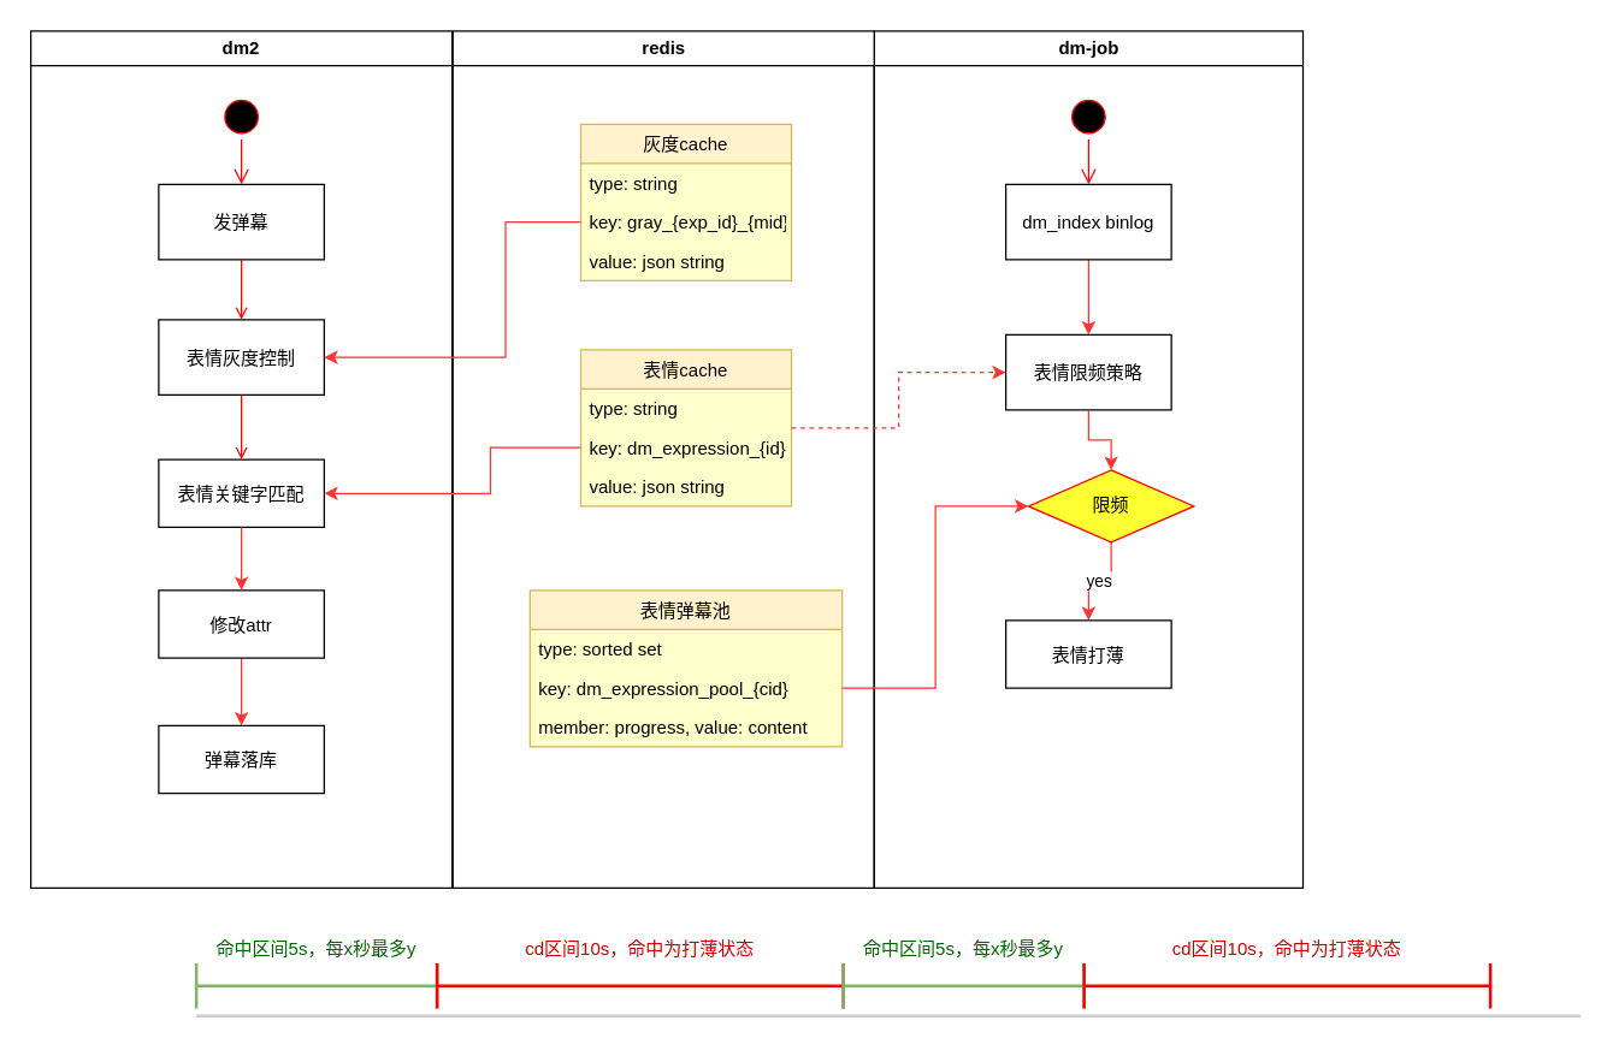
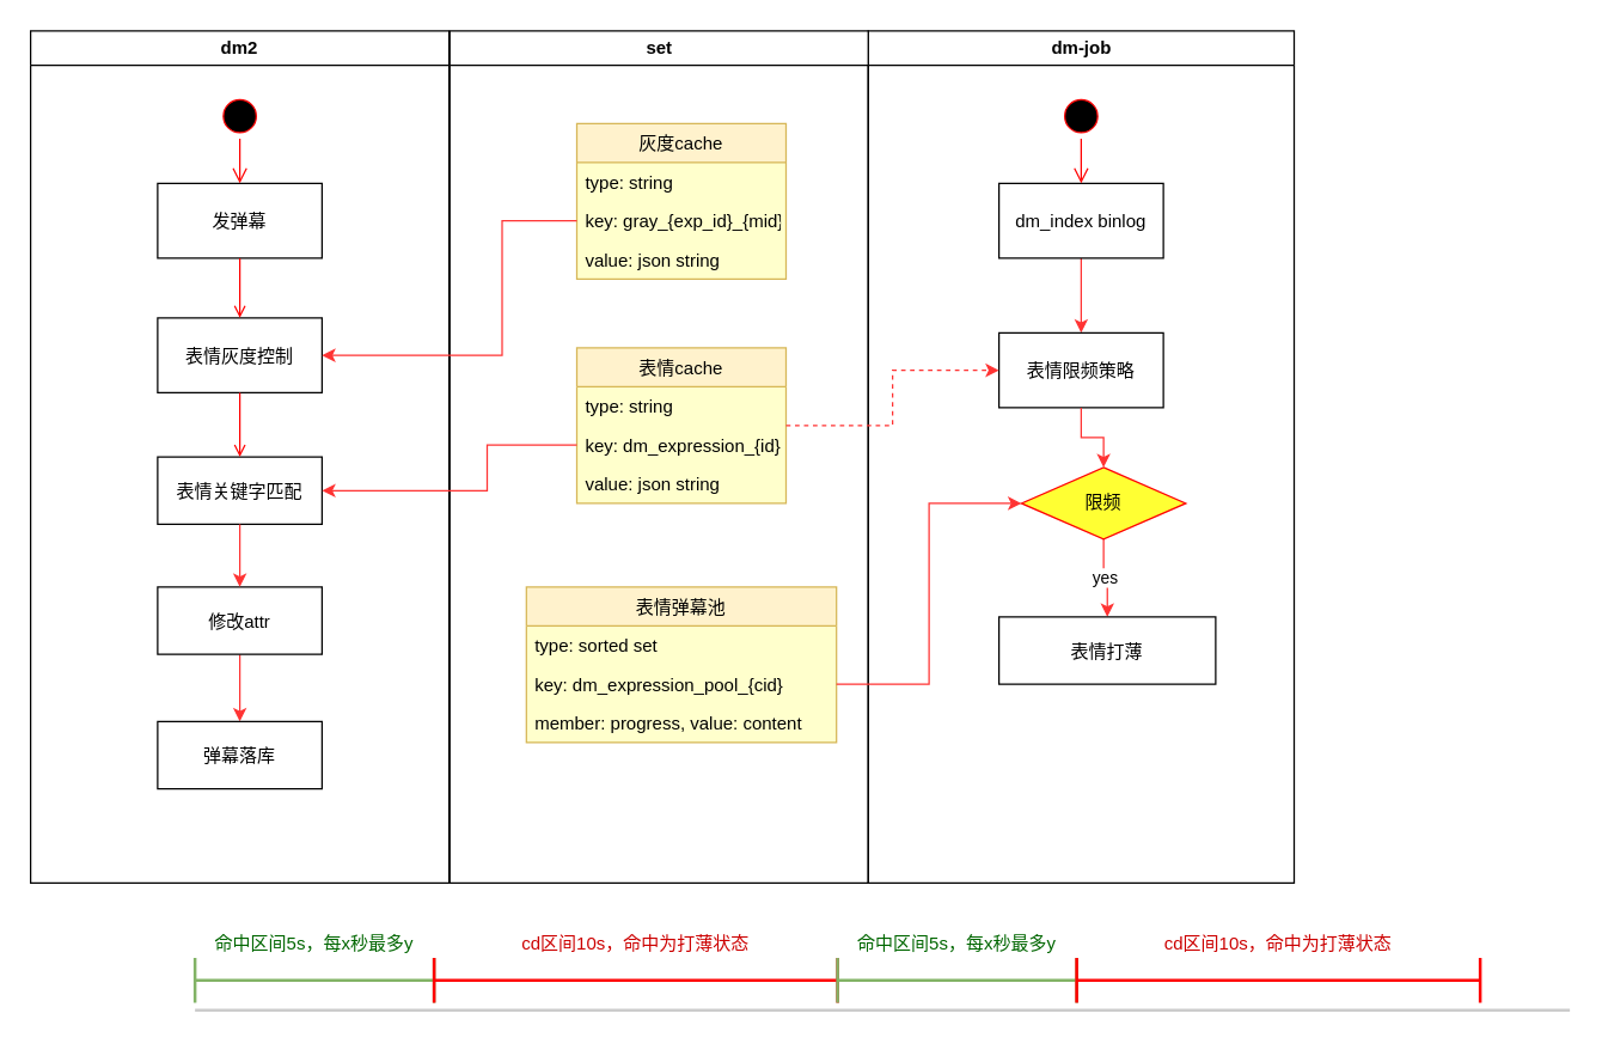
  <mxCell id="0" />
  <mxCell id="1" parent="0" />
  <mxCell id="2" value="dm2" style="swimlane;whiteSpace=wrap" parent="1" vertex="1"><mxGeometry x="20" y="20" width="280" height="570" as="geometry" /></mxCell>
  <mxCell id="3" value="发弹幕" style="" parent="2" vertex="1"><mxGeometry x="85" y="102" width="110" height="50" as="geometry" /></mxCell>
  <mxCell id="4" value="表情灰度控制" style="" parent="2" vertex="1"><mxGeometry x="85" y="192" width="110" height="50" as="geometry" /></mxCell>
  <mxCell id="5" value="" style="endArrow=open;strokeColor=#FF0000;endFill=1;rounded=0" parent="2" source="3" target="4" edge="1"><mxGeometry relative="1" as="geometry" /></mxCell>
  <mxCell id="6" value="表情关键字匹配" style="" parent="2" vertex="1"><mxGeometry x="85" y="285" width="110" height="45" as="geometry" /></mxCell>
  <mxCell id="7" value="" style="endArrow=open;strokeColor=#FF0000;endFill=1;rounded=0" parent="2" source="4" target="6" edge="1"><mxGeometry relative="1" as="geometry" /></mxCell>
  <mxCell id="8" style="edgeStyle=orthogonalEdgeStyle;rounded=0;orthogonalLoop=1;jettySize=auto;html=1;entryX=0.5;entryY=0;entryDx=0;entryDy=0;strokeColor=#FF3333;" parent="2" source="9" target="10" edge="1"><mxGeometry relative="1" as="geometry" /></mxCell>
  <mxCell id="9" value="修改attr" style="" parent="2" vertex="1"><mxGeometry x="85" y="372" width="110" height="45" as="geometry" /></mxCell>
  <mxCell id="10" value="弹幕落库" style="" parent="2" vertex="1"><mxGeometry x="85" y="462" width="110" height="45" as="geometry" /></mxCell>
  <mxCell id="11" value="" style="ellipse;html=1;shape=startState;fillColor=#000000;strokeColor=#ff0000;" parent="2" vertex="1"><mxGeometry x="125" y="42" width="30" height="30" as="geometry" /></mxCell>
  <mxCell id="12" value="" style="edgeStyle=orthogonalEdgeStyle;html=1;verticalAlign=bottom;endArrow=open;endSize=8;strokeColor=#ff0000;entryX=0.5;entryY=0;entryDx=0;entryDy=0;" parent="2" source="11" target="3" edge="1"><mxGeometry relative="1" as="geometry"><mxPoint x="115.5" y="72" as="targetPoint" /></mxGeometry></mxCell>
  <mxCell id="13" style="edgeStyle=orthogonalEdgeStyle;rounded=0;orthogonalLoop=1;jettySize=auto;html=1;strokeColor=#FF3333;entryX=0.5;entryY=0;entryDx=0;entryDy=0;" parent="2" source="6" target="9" edge="1"><mxGeometry relative="1" as="geometry"><mxPoint x="140.5" y="352" as="targetPoint" /></mxGeometry></mxCell>
  <mxCell id="14" value="dm-job" style="swimlane;whiteSpace=wrap" parent="1" vertex="1"><mxGeometry x="580.5" y="20" width="285" height="570" as="geometry" /></mxCell>
  <mxCell id="15" style="edgeStyle=orthogonalEdgeStyle;rounded=0;orthogonalLoop=1;jettySize=auto;html=1;strokeColor=#FF3333;" parent="14" source="16" target="17" edge="1"><mxGeometry relative="1" as="geometry" /></mxCell>
  <mxCell id="16" value="dm_index binlog" style="" parent="14" vertex="1"><mxGeometry x="87.5" y="102" width="110" height="50" as="geometry" /></mxCell>
  <mxCell id="17" value="表情限频策略" style="" parent="14" vertex="1"><mxGeometry x="87.5" y="202" width="110" height="50" as="geometry" /></mxCell>
  <mxCell id="18" value="yes" style="edgeStyle=orthogonalEdgeStyle;rounded=0;orthogonalLoop=1;jettySize=auto;html=1;entryX=0.5;entryY=0;entryDx=0;entryDy=0;strokeColor=#FF3333;" parent="14" source="19" target="20" edge="1"><mxGeometry relative="1" as="geometry" /></mxCell>
  <mxCell id="19" value="限频" style="rhombus;whiteSpace=wrap;html=1;fillColor=#FFFF33;strokeColor=#FF0000;" parent="14" vertex="1"><mxGeometry x="102.5" y="292" width="110" height="48" as="geometry" /></mxCell>
- <mxCell id="20" value="表情打薄" style="" parent="14" vertex="1"><mxGeometry x="87.5" y="392" width="110" height="45" as="geometry" /></mxCell>
+ <mxCell id="20" value="表情打薄" style="" parent="14" vertex="1"><mxGeometry x="87.5" y="392" width="145" height="45" as="geometry" /></mxCell>
  <mxCell id="21" style="edgeStyle=orthogonalEdgeStyle;rounded=0;orthogonalLoop=1;jettySize=auto;html=1;exitX=0.5;exitY=1;exitDx=0;exitDy=0;strokeColor=#FF3333;entryX=0.5;entryY=0;entryDx=0;entryDy=0;" parent="14" source="17" target="19" edge="1"><mxGeometry relative="1" as="geometry"><mxPoint x="-352.5" y="292" as="targetPoint" /></mxGeometry></mxCell>
  <mxCell id="22" value="" style="ellipse;html=1;shape=startState;fillColor=#000000;strokeColor=#ff0000;" parent="14" vertex="1"><mxGeometry x="127.5" y="42" width="30" height="30" as="geometry" /></mxCell>
  <mxCell id="23" value="" style="edgeStyle=orthogonalEdgeStyle;html=1;verticalAlign=bottom;endArrow=open;endSize=8;strokeColor=#ff0000;entryX=0.5;entryY=0;entryDx=0;entryDy=0;" parent="14" source="22" target="16" edge="1"><mxGeometry relative="1" as="geometry"><mxPoint x="142.5" y="102" as="targetPoint" /></mxGeometry></mxCell>
- <mxCell id="24" value="redis" style="swimlane;whiteSpace=wrap" parent="1" vertex="1"><mxGeometry x="300.5" y="20" width="280" height="570" as="geometry" /></mxCell>
+ <mxCell id="24" value="set" style="swimlane;whiteSpace=wrap" parent="1" vertex="1"><mxGeometry x="300.5" y="20" width="280" height="570" as="geometry" /></mxCell>
  <mxCell id="25" value="表情cache" style="swimlane;fontStyle=0;childLayout=stackLayout;horizontal=1;startSize=26;horizontalStack=0;resizeParent=1;resizeParentMax=0;resizeLast=0;collapsible=1;marginBottom=0;fillColor=#fff2cc;strokeColor=#d6b656;rounded=0;shadow=0;swimlaneFillColor=#FFFFCC;glass=0;sketch=0;" parent="24" vertex="1"><mxGeometry x="85" y="212" width="140" height="104" as="geometry" /></mxCell>
  <mxCell id="26" value="type: string" style="text;strokeColor=none;fillColor=none;align=left;verticalAlign=top;spacingLeft=4;spacingRight=4;overflow=hidden;rotatable=0;points=[[0,0.5],[1,0.5]];portConstraint=eastwest;" parent="25" vertex="1"><mxGeometry y="26" width="140" height="26" as="geometry" /></mxCell>
  <mxCell id="27" value="key: dm_expression_{id}" style="text;strokeColor=none;fillColor=none;align=left;verticalAlign=top;spacingLeft=4;spacingRight=4;overflow=hidden;rotatable=0;points=[[0,0.5],[1,0.5]];portConstraint=eastwest;" parent="25" vertex="1"><mxGeometry y="52" width="140" height="26" as="geometry" /></mxCell>
  <mxCell id="28" value="value: json string" style="text;strokeColor=none;fillColor=none;align=left;verticalAlign=top;spacingLeft=4;spacingRight=4;overflow=hidden;rotatable=0;points=[[0,0.5],[1,0.5]];portConstraint=eastwest;" parent="25" vertex="1"><mxGeometry y="78" width="140" height="26" as="geometry" /></mxCell>
  <mxCell id="29" value="表情弹幕池" style="swimlane;fontStyle=0;childLayout=stackLayout;horizontal=1;startSize=26;horizontalStack=0;resizeParent=1;resizeParentMax=0;resizeLast=0;collapsible=1;marginBottom=0;fillColor=#fff2cc;strokeColor=#d6b656;glass=0;shadow=0;rounded=0;sketch=0;swimlaneFillColor=#FFFFCC;" parent="24" vertex="1"><mxGeometry x="51.25" y="372" width="207.5" height="104" as="geometry"><mxRectangle x="62.5" y="233" width="90" height="26" as="alternateBounds" /></mxGeometry></mxCell>
  <mxCell id="30" value="type: sorted set" style="text;strokeColor=none;fillColor=none;align=left;verticalAlign=top;spacingLeft=4;spacingRight=4;overflow=hidden;rotatable=0;points=[[0,0.5],[1,0.5]];portConstraint=eastwest;" parent="29" vertex="1"><mxGeometry y="26" width="207.5" height="26" as="geometry" /></mxCell>
  <mxCell id="31" value="key: dm_expression_pool_{cid}" style="text;strokeColor=none;fillColor=none;align=left;verticalAlign=top;spacingLeft=4;spacingRight=4;overflow=hidden;rotatable=0;points=[[0,0.5],[1,0.5]];portConstraint=eastwest;" parent="29" vertex="1"><mxGeometry y="52" width="207.5" height="26" as="geometry" /></mxCell>
  <mxCell id="32" value="member: progress, value: content" style="text;strokeColor=none;fillColor=none;align=left;verticalAlign=top;spacingLeft=4;spacingRight=4;overflow=hidden;rotatable=0;points=[[0,0.5],[1,0.5]];portConstraint=eastwest;" parent="29" vertex="1"><mxGeometry y="78" width="207.5" height="26" as="geometry" /></mxCell>
  <mxCell id="33" value="灰度cache" style="swimlane;fontStyle=0;childLayout=stackLayout;horizontal=1;startSize=26;horizontalStack=0;resizeParent=1;resizeParentMax=0;resizeLast=0;collapsible=1;marginBottom=0;fillColor=#fff2cc;strokeColor=#d6b656;rounded=0;shadow=0;swimlaneFillColor=#FFFFCC;glass=0;sketch=0;" parent="24" vertex="1"><mxGeometry x="85" y="62" width="140" height="104" as="geometry" /></mxCell>
  <mxCell id="34" value="type: string" style="text;strokeColor=none;fillColor=none;align=left;verticalAlign=top;spacingLeft=4;spacingRight=4;overflow=hidden;rotatable=0;points=[[0,0.5],[1,0.5]];portConstraint=eastwest;" parent="33" vertex="1"><mxGeometry y="26" width="140" height="26" as="geometry" /></mxCell>
  <mxCell id="35" value="key: gray_{exp_id}_{mid}" style="text;strokeColor=none;fillColor=none;align=left;verticalAlign=top;spacingLeft=4;spacingRight=4;overflow=hidden;rotatable=0;points=[[0,0.5],[1,0.5]];portConstraint=eastwest;" parent="33" vertex="1"><mxGeometry y="52" width="140" height="26" as="geometry" /></mxCell>
  <mxCell id="36" value="value: json string" style="text;strokeColor=none;fillColor=none;align=left;verticalAlign=top;spacingLeft=4;spacingRight=4;overflow=hidden;rotatable=0;points=[[0,0.5],[1,0.5]];portConstraint=eastwest;" parent="33" vertex="1"><mxGeometry y="78" width="140" height="26" as="geometry" /></mxCell>
  <mxCell id="37" style="edgeStyle=orthogonalEdgeStyle;rounded=0;orthogonalLoop=1;jettySize=auto;html=1;entryX=0;entryY=0.5;entryDx=0;entryDy=0;strokeColor=#FF3333;" parent="1" source="31" target="19" edge="1"><mxGeometry relative="1" as="geometry" /></mxCell>
  <mxCell id="38" style="edgeStyle=orthogonalEdgeStyle;rounded=0;orthogonalLoop=1;jettySize=auto;html=1;entryX=0;entryY=0.5;entryDx=0;entryDy=0;strokeColor=#FF3333;dashed=1;" parent="1" source="25" target="17" edge="1"><mxGeometry relative="1" as="geometry" /></mxCell>
  <mxCell id="39" style="edgeStyle=orthogonalEdgeStyle;rounded=0;orthogonalLoop=1;jettySize=auto;html=1;entryX=1;entryY=0.5;entryDx=0;entryDy=0;strokeColor=#FF3333;exitX=0;exitY=0.5;exitDx=0;exitDy=0;" parent="1" source="27" target="6" edge="1"><mxGeometry relative="1" as="geometry"><Array as="points"><mxPoint x="325.5" y="297" /><mxPoint x="325.5" y="328" /></Array></mxGeometry></mxCell>
  <mxCell id="40" style="edgeStyle=orthogonalEdgeStyle;rounded=0;orthogonalLoop=1;jettySize=auto;html=1;entryX=1;entryY=0.5;entryDx=0;entryDy=0;strokeColor=#FF3333;" parent="1" source="35" target="4" edge="1"><mxGeometry relative="1" as="geometry"><Array as="points"><mxPoint x="335.5" y="147" /><mxPoint x="335.5" y="237" /></Array></mxGeometry></mxCell>
  <mxCell id="41" value="命中区间5s，每x秒最多y" style="shape=crossbar;whiteSpace=wrap;html=1;rounded=1;strokeColor=#82b366;strokeWidth=2;labelPosition=center;verticalLabelPosition=top;align=center;verticalAlign=bottom;fillColor=#d5e8d4;fontColor=#006600;" vertex="1" parent="1"><mxGeometry x="130" y="640" width="160" height="30" as="geometry" /></mxCell>
  <mxCell id="42" value="cd区间10s，命中为打薄状态" style="shape=crossbar;whiteSpace=wrap;html=1;rounded=1;strokeColor=#FF0000;strokeWidth=2;labelPosition=center;verticalLabelPosition=top;align=center;verticalAlign=bottom;fontColor=#CC0000;" vertex="1" parent="1"><mxGeometry x="290" y="640" width="270" height="30" as="geometry" /></mxCell>
  <mxCell id="43" value="" style="line;strokeWidth=2;html=1;perimeter=backbonePerimeter;points=[];outlineConnect=0;gradientColor=none;fillColor=none;strokeColor=#CCCCCC;" vertex="1" parent="1"><mxGeometry x="130" y="670" width="920" height="10" as="geometry" /></mxCell>
  <mxCell id="44" value="命中区间5s，每x秒最多y" style="shape=crossbar;whiteSpace=wrap;html=1;rounded=1;strokeColor=#82b366;strokeWidth=2;labelPosition=center;verticalLabelPosition=top;align=center;verticalAlign=bottom;fillColor=#d5e8d4;fontColor=#006600;" vertex="1" parent="1"><mxGeometry x="560" y="640" width="160" height="30" as="geometry" /></mxCell>
  <mxCell id="45" value="cd区间10s，命中为打薄状态" style="shape=crossbar;whiteSpace=wrap;html=1;rounded=1;strokeColor=#FF0000;strokeWidth=2;labelPosition=center;verticalLabelPosition=top;align=center;verticalAlign=bottom;fontColor=#CC0000;" vertex="1" parent="1"><mxGeometry x="720" y="640" width="270" height="30" as="geometry" /></mxCell>
